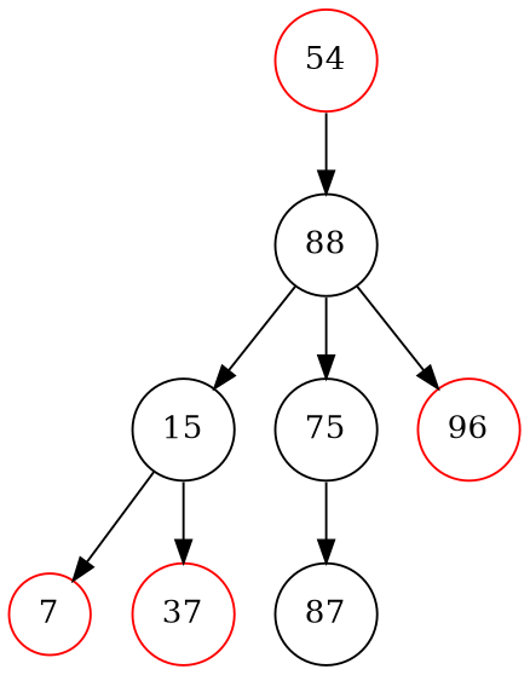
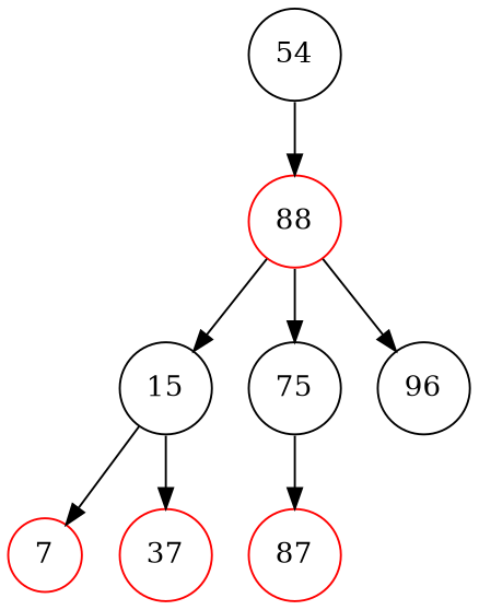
  digraph {
    node [color=red shape=circle]
-   88 [color=black]
-   54
+   88
+   54 [color=black]
    7
    15 [color=black]
    37
    75 [color=black]
-   96
-   87 [color=black]
+   96 [color=black]
+   87
    88 -> 15
    88 -> 75
    88 -> 96
    54 -> 88
    15 -> 7
    15 -> 37
    75 -> 87
  }
